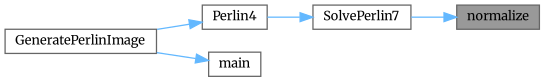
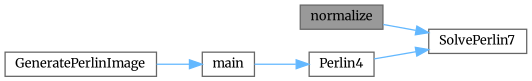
  digraph {
    fontname=Merriweather
    rankdir=RL
    node [color=grey40 fillcolor=white fontname=Merriweather fontsize=10 shape=box style=filled]
    edge [color=steelblue1 dir=back fontname=Merriweather fontsize=10 labelfontname=Helvetica labelfontsize=10 style=solid]
    n1 [color=gray40 fillcolor=grey60 fontcolor=black height=0.2 label=normalize width=0.4]
    n2 [height=0.2 label=SolvePerlin7 width=0.4]
    n3 [height=0.2 label=Perlin4 width=0.4]
    n4 [height=0.2 label=GeneratePerlinImage width=0.4]
    n5 [height=0.2 label=main width=0.4]
-   n1 -> n2
+   n2 -> n1
    n2 -> n3
-   n3 -> n4
+   n3 -> n5
    n5 -> n4
  }
